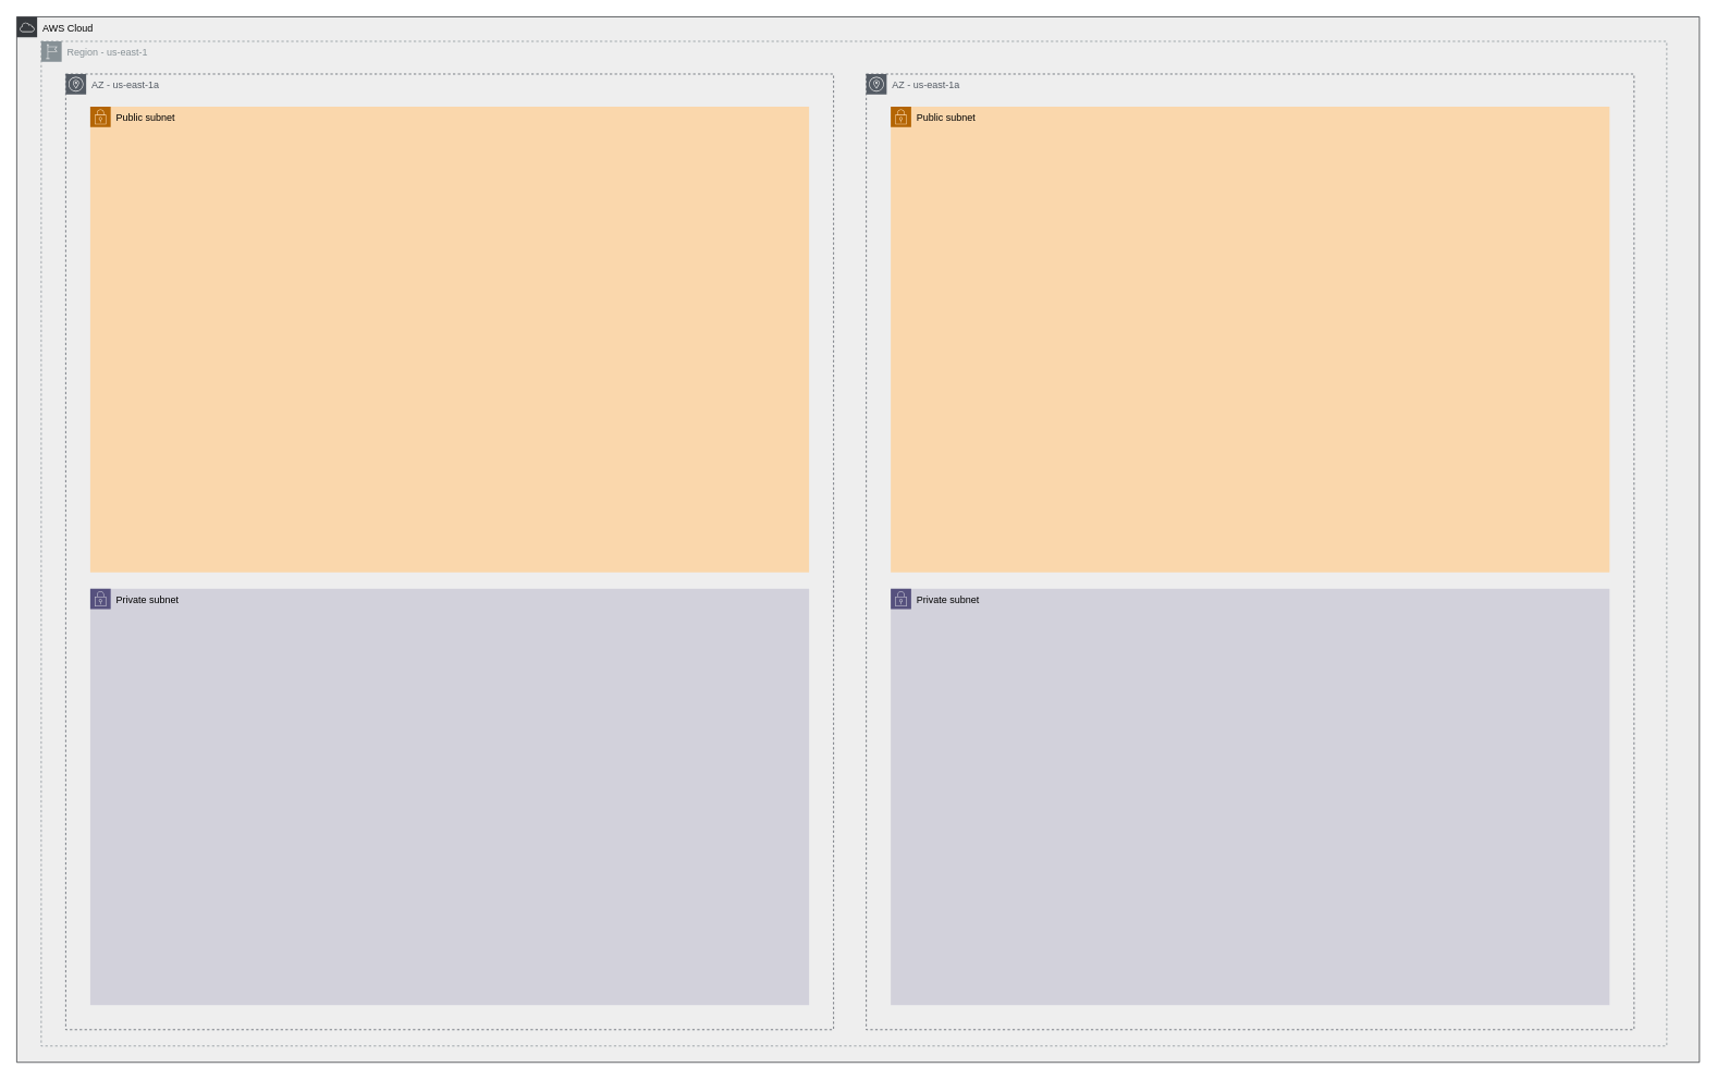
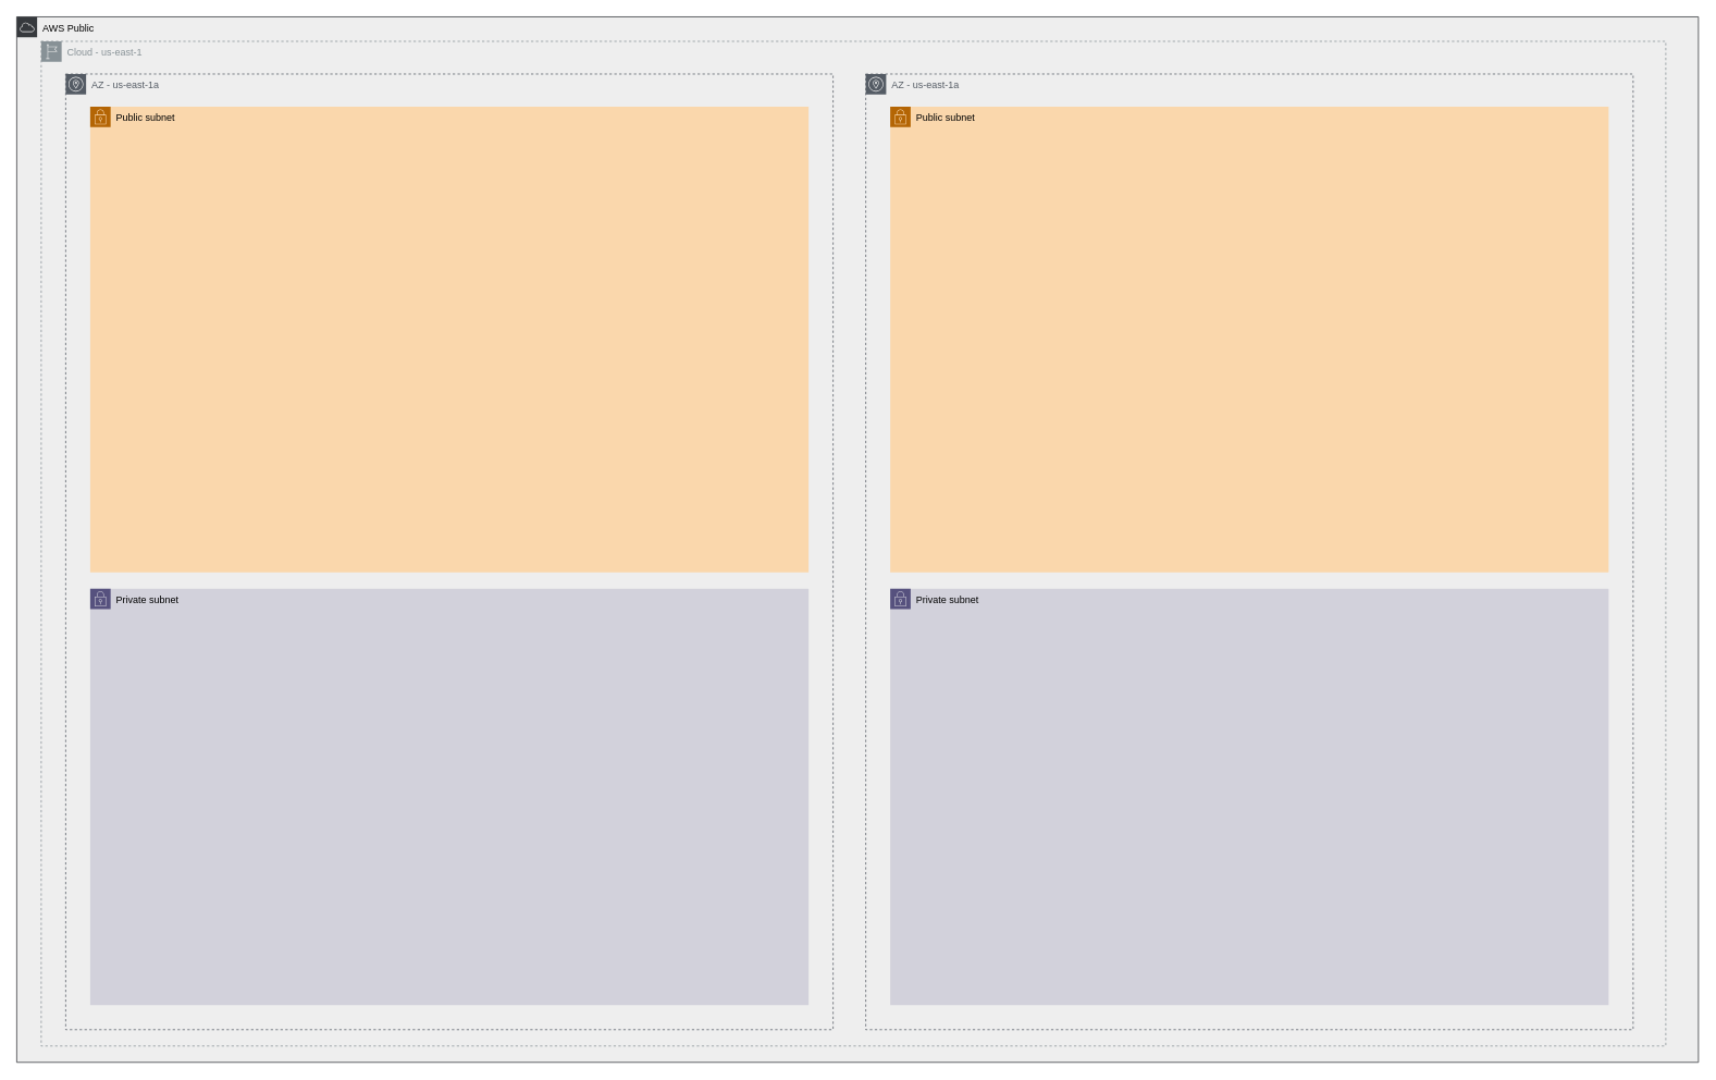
  <mxCell id="0" />
  <mxCell id="1" parent="0" />
- <mxCell id="2" value="AWS Cloud" style="sketch=0;outlineConnect=0;html=1;whiteSpace=wrap;fontSize=12;fontStyle=0;shape=mxgraph.aws4.group;grIcon=mxgraph.aws4.group_aws_cloud;verticalAlign=top;align=left;spacingLeft=30;dashed=0;fillColor=#eeeeee;strokeColor=#36393d;movable=0;resizable=0;rotatable=0;deletable=0;editable=0;locked=1;connectable=0;" vertex="1" parent="1"><mxGeometry x="20" y="20" width="2060" height="1280" as="geometry" /></mxCell>
- <mxCell id="3" value="Region - us-east-1" style="sketch=0;outlineConnect=0;gradientColor=none;html=1;whiteSpace=wrap;fontSize=12;fontStyle=0;shape=mxgraph.aws4.group;grIcon=mxgraph.aws4.group_region;strokeColor=#879196;fillColor=none;verticalAlign=top;align=left;spacingLeft=30;fontColor=#879196;dashed=1;movable=0;resizable=0;rotatable=0;deletable=0;editable=0;locked=1;connectable=0;" vertex="1" parent="1"><mxGeometry x="50" y="50" width="1990" height="1230" as="geometry" /></mxCell>
+ <mxCell id="2" value="AWS Public" style="sketch=0;outlineConnect=0;html=1;whiteSpace=wrap;fontSize=12;fontStyle=0;shape=mxgraph.aws4.group;grIcon=mxgraph.aws4.group_aws_cloud;verticalAlign=top;align=left;spacingLeft=30;dashed=0;fillColor=#eeeeee;strokeColor=#36393d;movable=0;resizable=0;rotatable=0;deletable=0;editable=0;locked=1;connectable=0;" vertex="1" parent="1"><mxGeometry x="20" y="20" width="2060" height="1280" as="geometry" /></mxCell>
+ <mxCell id="3" value="Cloud - us-east-1" style="sketch=0;outlineConnect=0;gradientColor=none;html=1;whiteSpace=wrap;fontSize=12;fontStyle=0;shape=mxgraph.aws4.group;grIcon=mxgraph.aws4.group_region;strokeColor=#879196;fillColor=none;verticalAlign=top;align=left;spacingLeft=30;fontColor=#879196;dashed=1;movable=0;resizable=0;rotatable=0;deletable=0;editable=0;locked=1;connectable=0;" vertex="1" parent="1"><mxGeometry x="50" y="50" width="1990" height="1230" as="geometry" /></mxCell>
  <mxCell id="4" value="AZ - us-east-1a" style="sketch=0;outlineConnect=0;gradientColor=none;html=1;whiteSpace=wrap;fontSize=12;fontStyle=0;shape=mxgraph.aws4.group;grIcon=mxgraph.aws4.group_availability_zone;strokeColor=#545B64;fillColor=none;verticalAlign=top;align=left;spacingLeft=30;fontColor=#545B64;dashed=1;movable=0;resizable=0;rotatable=0;deletable=0;editable=0;locked=1;connectable=0;" vertex="1" parent="1"><mxGeometry x="80" y="90" width="940" height="1170" as="geometry" /></mxCell>
  <mxCell id="5" value="Public subnet" style="points=[[0,0],[0.25,0],[0.5,0],[0.75,0],[1,0],[1,0.25],[1,0.5],[1,0.75],[1,1],[0.75,1],[0.5,1],[0.25,1],[0,1],[0,0.75],[0,0.5],[0,0.25]];outlineConnect=0;html=1;whiteSpace=wrap;fontSize=12;fontStyle=0;container=1;pointerEvents=0;collapsible=0;recursiveResize=0;shape=mxgraph.aws4.group;grIcon=mxgraph.aws4.group_security_group;grStroke=0;strokeColor=#b46504;fillColor=#fad7ac;verticalAlign=top;align=left;spacingLeft=30;dashed=0;movable=0;resizable=0;rotatable=0;deletable=0;editable=0;locked=1;connectable=0;" vertex="1" parent="1"><mxGeometry x="110" y="130" width="880" height="570" as="geometry" /></mxCell>
  <mxCell id="6" value="Private subnet" style="points=[[0,0],[0.25,0],[0.5,0],[0.75,0],[1,0],[1,0.25],[1,0.5],[1,0.75],[1,1],[0.75,1],[0.5,1],[0.25,1],[0,1],[0,0.75],[0,0.5],[0,0.25]];outlineConnect=0;html=1;whiteSpace=wrap;fontSize=12;fontStyle=0;container=1;pointerEvents=0;collapsible=0;recursiveResize=0;shape=mxgraph.aws4.group;grIcon=mxgraph.aws4.group_security_group;grStroke=0;verticalAlign=top;align=left;spacingLeft=30;dashed=1;dashPattern=8 8;noLabel=0;fixDash=0;fillColor=#d2d1db;strokeColor=#56517e;movable=0;resizable=0;rotatable=0;deletable=0;editable=0;locked=1;connectable=0;" vertex="1" parent="1"><mxGeometry x="110" y="720" width="880" height="510" as="geometry" /></mxCell>
  <mxCell id="7" value="AZ - us-east-1a" style="sketch=0;outlineConnect=0;gradientColor=none;html=1;whiteSpace=wrap;fontSize=12;fontStyle=0;shape=mxgraph.aws4.group;grIcon=mxgraph.aws4.group_availability_zone;strokeColor=#545B64;fillColor=none;verticalAlign=top;align=left;spacingLeft=30;fontColor=#545B64;dashed=1;movable=0;resizable=0;rotatable=0;deletable=0;editable=0;locked=1;connectable=0;" vertex="1" parent="1"><mxGeometry x="1060" y="90" width="940" height="1170" as="geometry" /></mxCell>
  <mxCell id="8" value="Public subnet" style="points=[[0,0],[0.25,0],[0.5,0],[0.75,0],[1,0],[1,0.25],[1,0.5],[1,0.75],[1,1],[0.75,1],[0.5,1],[0.25,1],[0,1],[0,0.75],[0,0.5],[0,0.25]];outlineConnect=0;html=1;whiteSpace=wrap;fontSize=12;fontStyle=0;container=1;pointerEvents=0;collapsible=0;recursiveResize=0;shape=mxgraph.aws4.group;grIcon=mxgraph.aws4.group_security_group;grStroke=0;strokeColor=#b46504;fillColor=#fad7ac;verticalAlign=top;align=left;spacingLeft=30;dashed=0;movable=0;resizable=0;rotatable=0;deletable=0;editable=0;locked=1;connectable=0;" vertex="1" parent="1"><mxGeometry x="1090" y="130" width="880" height="570" as="geometry" /></mxCell>
  <mxCell id="9" value="Private subnet" style="points=[[0,0],[0.25,0],[0.5,0],[0.75,0],[1,0],[1,0.25],[1,0.5],[1,0.75],[1,1],[0.75,1],[0.5,1],[0.25,1],[0,1],[0,0.75],[0,0.5],[0,0.25]];outlineConnect=0;html=1;whiteSpace=wrap;fontSize=12;fontStyle=0;container=1;pointerEvents=0;collapsible=0;recursiveResize=0;shape=mxgraph.aws4.group;grIcon=mxgraph.aws4.group_security_group;grStroke=0;verticalAlign=top;align=left;spacingLeft=30;dashed=1;dashPattern=8 8;noLabel=0;fixDash=0;fillColor=#d2d1db;strokeColor=#56517e;movable=0;resizable=0;rotatable=0;deletable=0;editable=0;locked=1;connectable=0;" vertex="1" parent="1"><mxGeometry x="1090" y="720" width="880" height="510" as="geometry" /></mxCell>
  <mxCell id="10" style="edgeStyle=orthogonalEdgeStyle;rounded=0;orthogonalLoop=1;jettySize=auto;html=1;" edge="1" parent="1"><mxGeometry relative="1" as="geometry"><mxPoint x="1249" y="438" as="sourcePoint" /></mxGeometry></mxCell>
